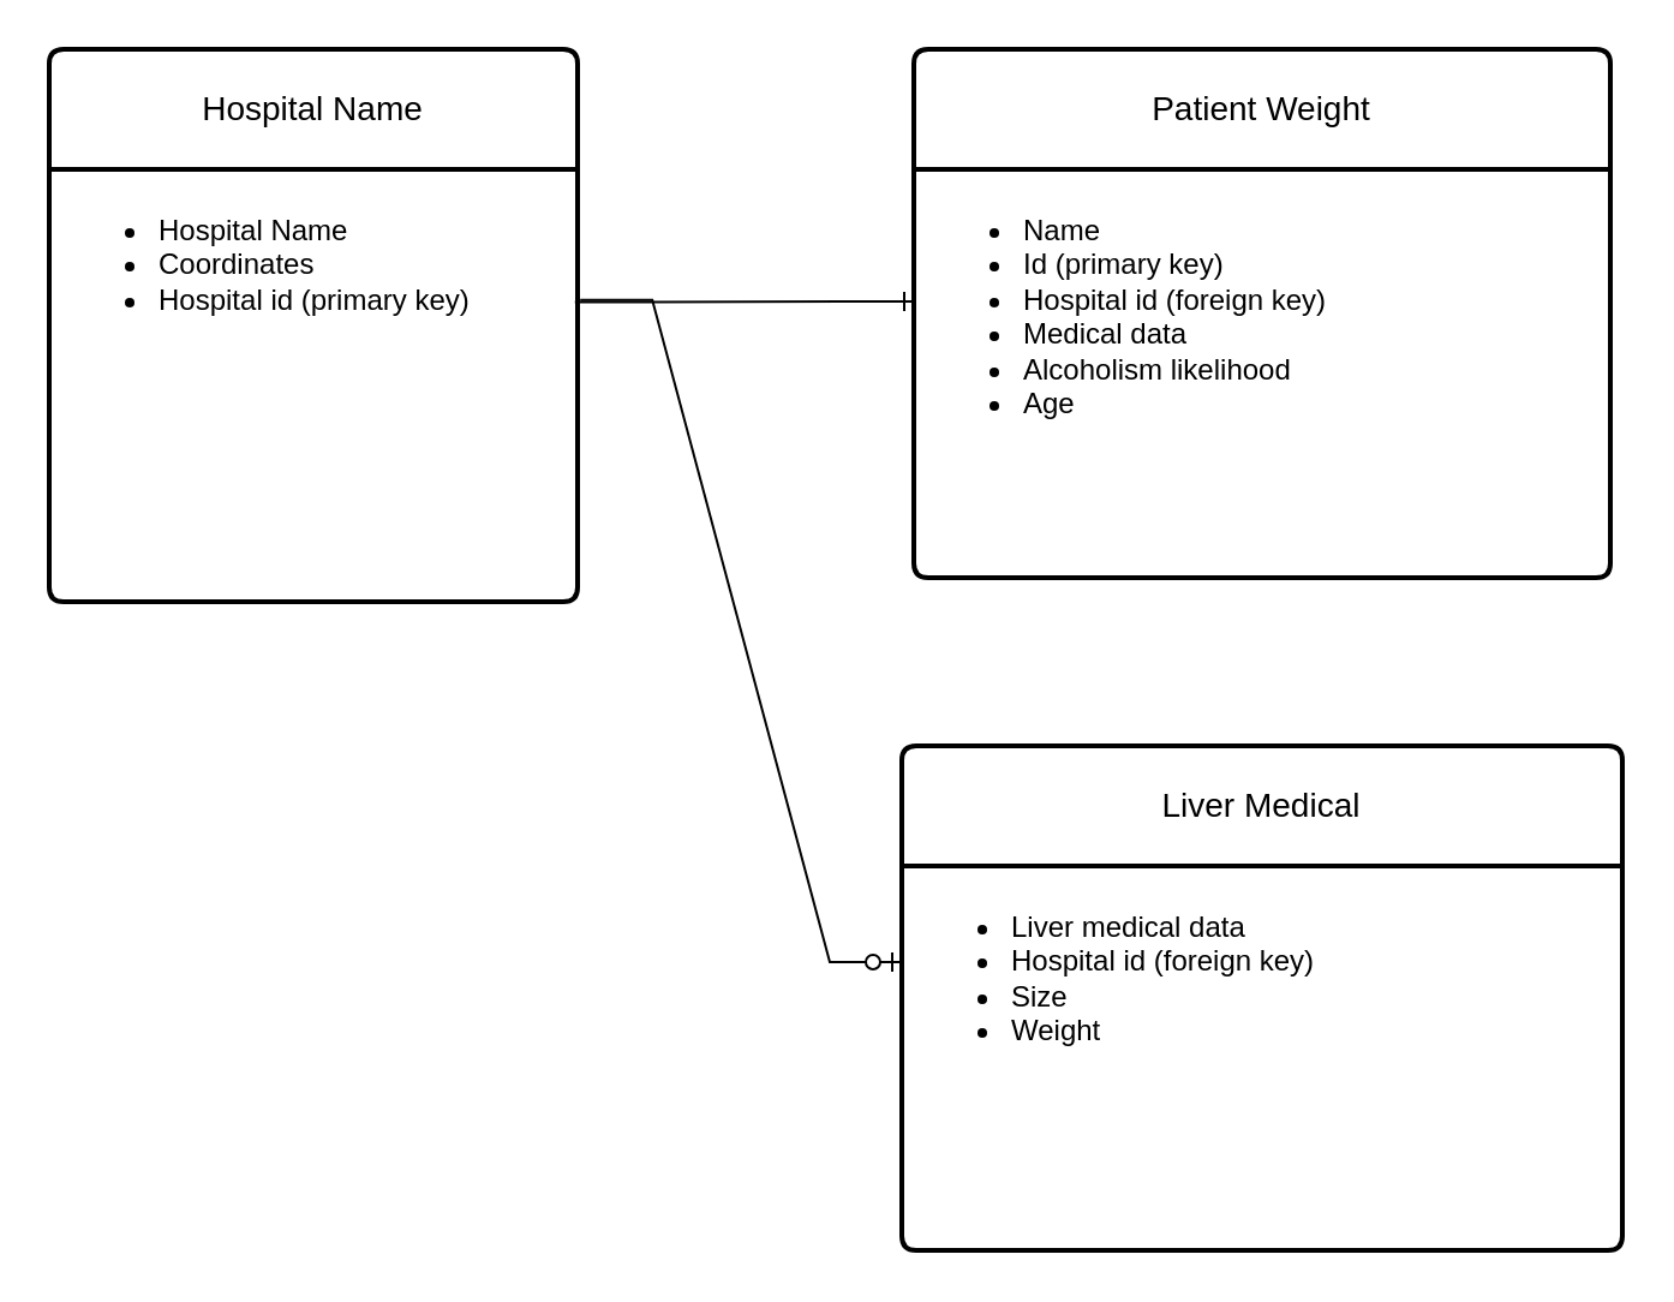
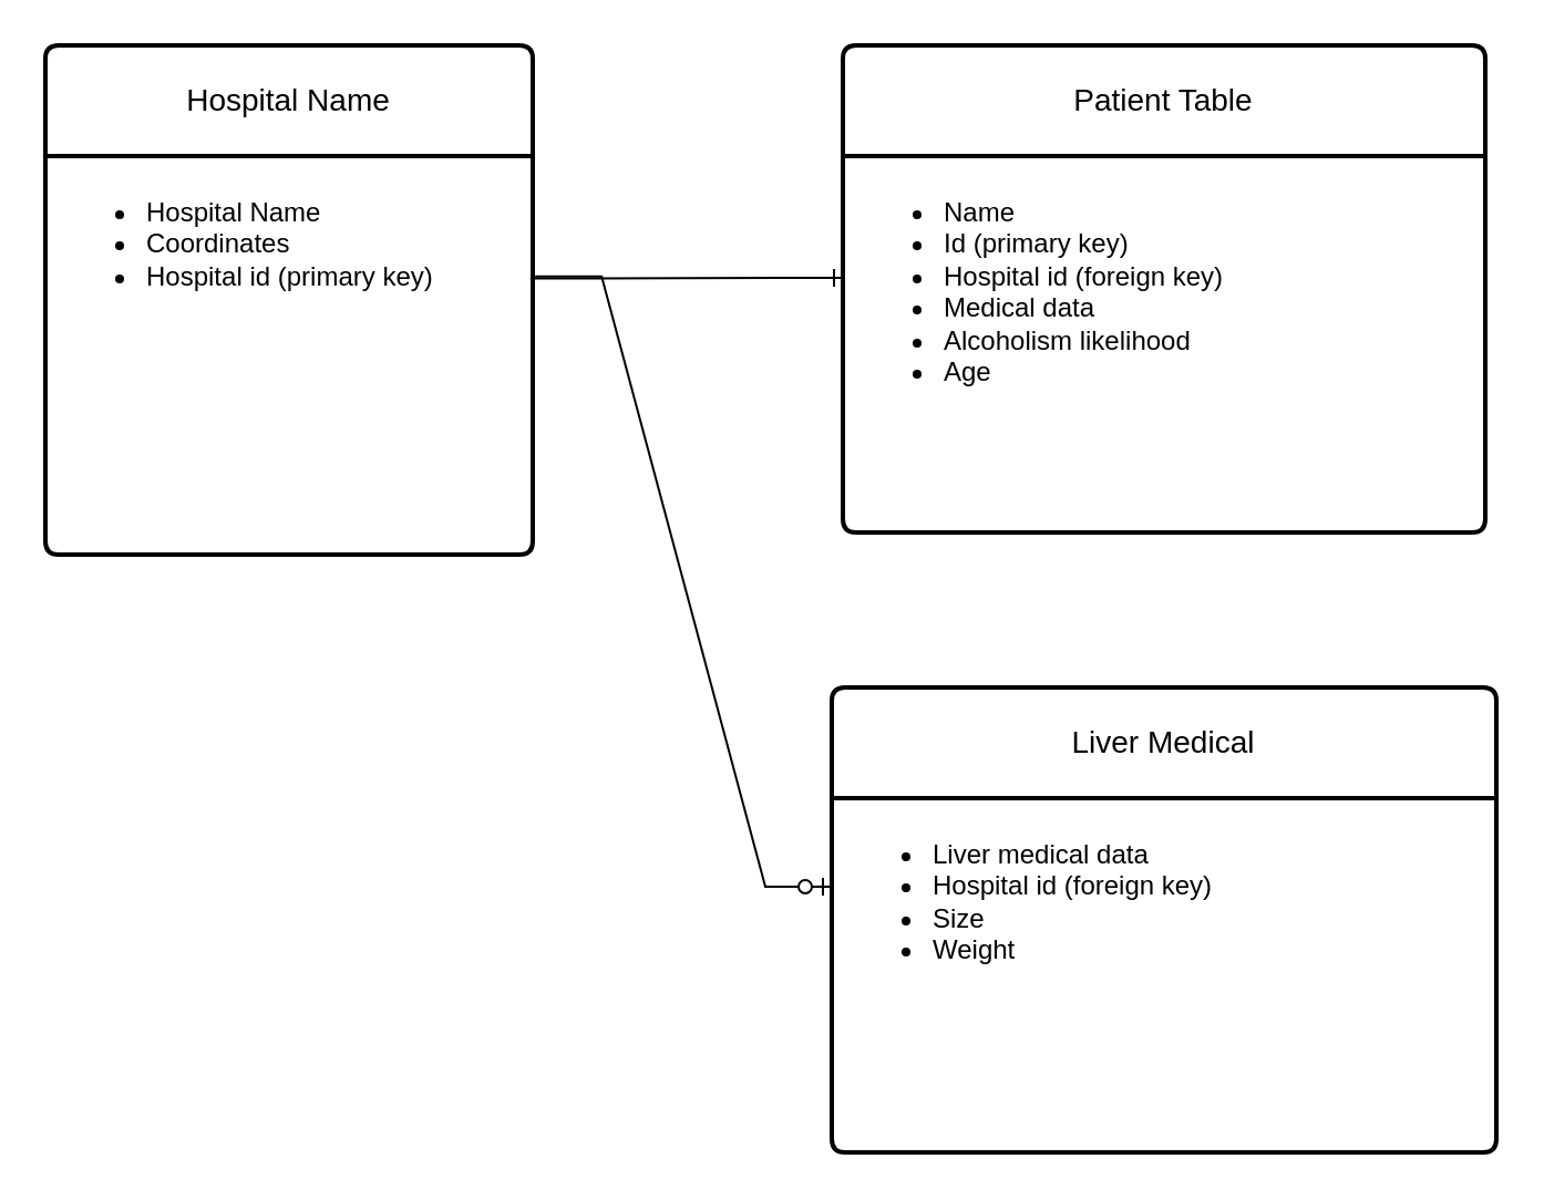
  <mxCell id="0" />
  <mxCell id="1" parent="0" />
  <mxCell id="2" value="Hospital Name" style="swimlane;childLayout=stackLayout;horizontal=1;startSize=50;horizontalStack=0;rounded=1;fontSize=14;fontStyle=0;strokeWidth=2;resizeParent=0;resizeLast=1;shadow=0;dashed=0;align=center;arcSize=4;whiteSpace=wrap;html=1;" vertex="1" parent="1"><mxGeometry x="20" y="20" width="220" height="230" as="geometry" /></mxCell>
  <mxCell id="3" value="&lt;ul&gt;&lt;li&gt;Hospital Name&lt;/li&gt;&lt;li&gt;Coordinates&amp;nbsp;&lt;/li&gt;&lt;li&gt;Hospital id (primary key)&lt;/li&gt;&lt;/ul&gt;" style="align=left;strokeColor=none;fillColor=none;spacingLeft=4;fontSize=12;verticalAlign=top;resizable=0;rotatable=0;part=1;html=1;" vertex="1" parent="2"><mxGeometry y="50" width="220" height="180" as="geometry" /></mxCell>
- <mxCell id="4" value="Patient Weight" style="swimlane;childLayout=stackLayout;horizontal=1;startSize=50;horizontalStack=0;rounded=1;fontSize=14;fontStyle=0;strokeWidth=2;resizeParent=0;resizeLast=1;shadow=0;dashed=0;align=center;arcSize=4;whiteSpace=wrap;html=1;" vertex="1" parent="1"><mxGeometry x="380" y="20" width="290" height="220" as="geometry" /></mxCell>
+ <mxCell id="4" value="Patient Table" style="swimlane;childLayout=stackLayout;horizontal=1;startSize=50;horizontalStack=0;rounded=1;fontSize=14;fontStyle=0;strokeWidth=2;resizeParent=0;resizeLast=1;shadow=0;dashed=0;align=center;arcSize=4;whiteSpace=wrap;html=1;" vertex="1" parent="1"><mxGeometry x="380" y="20" width="290" height="220" as="geometry" /></mxCell>
  <mxCell id="5" value="&lt;ul&gt;&lt;li&gt;Name&lt;/li&gt;&lt;li&gt;Id (primary key)&lt;/li&gt;&lt;li&gt;Hospital id (foreign key)&lt;/li&gt;&lt;li&gt;Medical data&lt;/li&gt;&lt;li&gt;Alcoholism likelihood&lt;/li&gt;&lt;li&gt;Age&lt;/li&gt;&lt;/ul&gt;" style="align=left;strokeColor=none;fillColor=none;spacingLeft=4;fontSize=12;verticalAlign=top;resizable=0;rotatable=0;part=1;html=1;" vertex="1" parent="4"><mxGeometry y="50" width="290" height="170" as="geometry" /></mxCell>
  <mxCell id="6" value="Liver Medical" style="swimlane;childLayout=stackLayout;horizontal=1;startSize=50;horizontalStack=0;rounded=1;fontSize=14;fontStyle=0;strokeWidth=2;resizeParent=0;resizeLast=1;shadow=0;dashed=0;align=center;arcSize=4;whiteSpace=wrap;html=1;" vertex="1" parent="1"><mxGeometry x="375" y="310" width="300" height="210" as="geometry" /></mxCell>
  <mxCell id="7" value="&lt;ul&gt;&lt;li&gt;Liver medical data&lt;/li&gt;&lt;li&gt;Hospital id (foreign key)&lt;/li&gt;&lt;li&gt;Size&lt;/li&gt;&lt;li&gt;Weight&lt;/li&gt;&lt;/ul&gt;" style="align=left;strokeColor=none;fillColor=none;spacingLeft=4;fontSize=12;verticalAlign=top;resizable=0;rotatable=0;part=1;html=1;" vertex="1" parent="6"><mxGeometry y="50" width="300" height="160" as="geometry" /></mxCell>
  <mxCell id="8" value="" style="edgeStyle=entityRelationEdgeStyle;fontSize=12;html=1;endArrow=ERone;endFill=1;rounded=0;exitX=0.995;exitY=0.307;exitDx=0;exitDy=0;exitPerimeter=0;" edge="1" parent="1" source="3"><mxGeometry width="100" height="100" relative="1" as="geometry"><mxPoint x="340" y="340" as="sourcePoint" /><mxPoint x="380" y="125" as="targetPoint" /></mxGeometry></mxCell>
  <mxCell id="9" value="" style="edgeStyle=entityRelationEdgeStyle;fontSize=12;html=1;endArrow=ERzeroToOne;endFill=1;rounded=0;exitX=1.005;exitY=0.302;exitDx=0;exitDy=0;exitPerimeter=0;entryX=0;entryY=0.25;entryDx=0;entryDy=0;" edge="1" parent="1" source="3" target="7"><mxGeometry width="100" height="100" relative="1" as="geometry"><mxPoint x="340" y="340" as="sourcePoint" /><mxPoint x="440" y="240" as="targetPoint" /></mxGeometry></mxCell>
